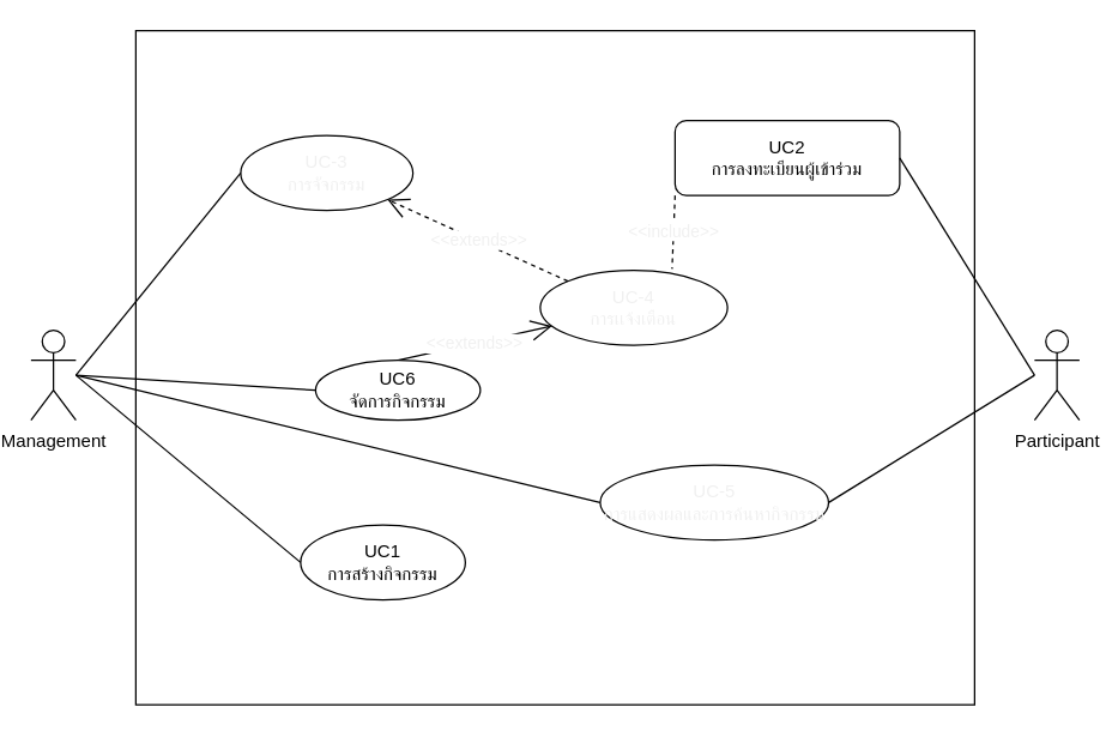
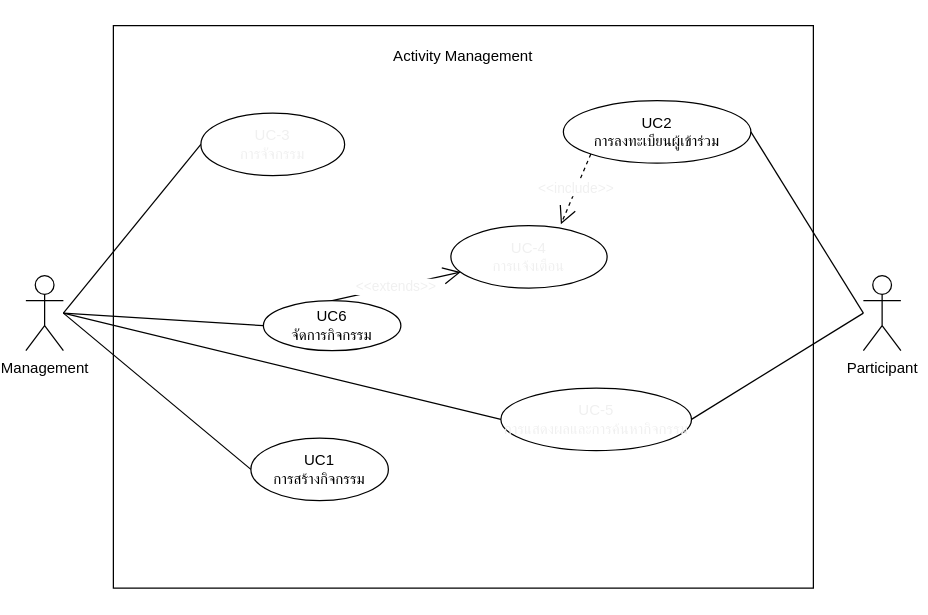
  <mxCell id="0" />
  <mxCell id="1" parent="0" />
  <mxCell id="2" value="" style="rounded=0;whiteSpace=wrap;html=1;" parent="1" vertex="1"><mxGeometry x="90" y="20" width="560" height="450" as="geometry" /></mxCell>
  <mxCell id="3" value="Participant" style="shape=umlActor;verticalLabelPosition=bottom;verticalAlign=top;html=1;outlineConnect=0;" parent="1" vertex="1"><mxGeometry x="690" y="220" width="30" height="60" as="geometry" /></mxCell>
  <mxCell id="4" style="edgeStyle=none;html=1;entryX=0;entryY=0.5;entryDx=0;entryDy=0;fontColor=#F0F0F0;endArrow=none;endFill=0;" parent="1" target="19" edge="1"><mxGeometry relative="1" as="geometry"><mxPoint x="50" y="250" as="sourcePoint" /></mxGeometry></mxCell>
  <mxCell id="5" value="Management" style="shape=umlActor;verticalLabelPosition=bottom;verticalAlign=top;html=1;outlineConnect=0;" parent="1" vertex="1"><mxGeometry x="20" y="220" width="30" height="60" as="geometry" /></mxCell>
  <mxCell id="6" value="UC1&lt;br&gt;การสร้างกิจกรรม" style="ellipse;whiteSpace=wrap;html=1;" parent="1" vertex="1"><mxGeometry x="200" y="350" width="110" height="50" as="geometry" /></mxCell>
- <mxCell id="8" value="UC2&lt;br&gt;การลงทะเบียนผู้เข้าร่วม" style="whiteSpace=wrap;html=1;rounded=1;" parent="1" vertex="1"><mxGeometry x="450" y="80" width="150" height="50" as="geometry" /></mxCell>
+ <mxCell id="7" value="Activity Management" style="text;html=1;strokeColor=none;fillColor=none;align=center;verticalAlign=middle;whiteSpace=wrap;rounded=0;" parent="1" vertex="1"><mxGeometry x="300" y="30" width="140" height="30" as="geometry" /></mxCell>
+ <mxCell id="8" value="UC2&lt;br&gt;การลงทะเบียนผู้เข้าร่วม" style="ellipse;whiteSpace=wrap;html=1;" parent="1" vertex="1"><mxGeometry x="450" y="80" width="150" height="50" as="geometry" /></mxCell>
  <mxCell id="9" value="UC-3&lt;br&gt;การจัจกรรม" style="ellipse;whiteSpace=wrap;html=1;fontColor=#F0F0F0;" parent="1" vertex="1"><mxGeometry x="160" y="90" width="115" height="50" as="geometry" /></mxCell>
  <mxCell id="10" value="UC-4&lt;br&gt;การเเจ้งเตือน" style="ellipse;whiteSpace=wrap;html=1;fontColor=#F0F0F0;" parent="1" vertex="1"><mxGeometry x="360" y="180" width="125" height="50" as="geometry" /></mxCell>
  <mxCell id="11" value="UC-5&lt;br&gt;การแสดงผลและการค้นหากิจกรรม" style="ellipse;whiteSpace=wrap;html=1;fontColor=#F0F0F0;" parent="1" vertex="1"><mxGeometry x="400" y="310" width="152.5" height="50" as="geometry" /></mxCell>
  <mxCell id="12" value="" style="endArrow=none;html=1;fontColor=#F0F0F0;entryX=0;entryY=0.5;entryDx=0;entryDy=0;" parent="1" target="6" edge="1"><mxGeometry width="50" height="50" relative="1" as="geometry"><mxPoint x="50" y="250" as="sourcePoint" /><mxPoint x="380" y="120" as="targetPoint" /></mxGeometry></mxCell>
  <mxCell id="13" value="" style="endArrow=none;html=1;fontColor=#F0F0F0;entryX=0;entryY=0.5;entryDx=0;entryDy=0;" parent="1" target="9" edge="1"><mxGeometry width="50" height="50" relative="1" as="geometry"><mxPoint x="50" y="250" as="sourcePoint" /><mxPoint x="190" y="115" as="targetPoint" /></mxGeometry></mxCell>
  <mxCell id="14" value="" style="endArrow=none;html=1;fontColor=#F0F0F0;exitX=1;exitY=0.5;exitDx=0;exitDy=0;" parent="1" source="8" edge="1"><mxGeometry width="50" height="50" relative="1" as="geometry"><mxPoint x="70" y="260" as="sourcePoint" /><mxPoint x="690" y="250" as="targetPoint" /></mxGeometry></mxCell>
- <mxCell id="15" value="&amp;lt;&amp;lt;include&amp;gt;&amp;gt;" style="endArrow=none;endSize=12;dashed=1;html=1;fontColor=#F0F0F0;entryX=0.704;entryY=-0.02;entryDx=0;entryDy=0;entryPerimeter=0;exitX=0;exitY=1;exitDx=0;exitDy=0;" parent="1" source="8" target="10" edge="1"><mxGeometry x="-0.004" width="160" relative="1" as="geometry"><mxPoint x="150" y="270" as="sourcePoint" /><mxPoint x="310" y="270" as="targetPoint" /><mxPoint as="offset" /></mxGeometry></mxCell>
- <mxCell id="16" value="&amp;lt;&amp;lt;extends&amp;gt;&amp;gt;" style="endArrow=open;endSize=12;dashed=1;html=1;fontColor=#F0F0F0;entryX=1;entryY=1;entryDx=0;entryDy=0;exitX=0;exitY=0;exitDx=0;exitDy=0;" parent="1" source="10" target="9" edge="1"><mxGeometry x="-0.011" width="160" relative="1" as="geometry"><mxPoint x="506.967" y="132.678" as="sourcePoint" /><mxPoint x="448" y="169" as="targetPoint" /><mxPoint as="offset" /></mxGeometry></mxCell>
+ <mxCell id="15" value="&amp;lt;&amp;lt;include&amp;gt;&amp;gt;" style="endArrow=open;endSize=12;dashed=1;html=1;fontColor=#F0F0F0;entryX=0.704;entryY=-0.02;entryDx=0;entryDy=0;entryPerimeter=0;exitX=0;exitY=1;exitDx=0;exitDy=0;" parent="1" source="8" target="10" edge="1"><mxGeometry x="-0.004" width="160" relative="1" as="geometry"><mxPoint x="150" y="270" as="sourcePoint" /><mxPoint x="310" y="270" as="targetPoint" /><mxPoint as="offset" /></mxGeometry></mxCell>
  <mxCell id="17" value="" style="endArrow=none;html=1;fontColor=#F0F0F0;exitX=1;exitY=0.5;exitDx=0;exitDy=0;" parent="1" source="11" edge="1"><mxGeometry width="50" height="50" relative="1" as="geometry"><mxPoint x="310" y="280" as="sourcePoint" /><mxPoint x="690" y="250" as="targetPoint" /></mxGeometry></mxCell>
  <mxCell id="18" value="&amp;lt;&amp;lt;extends&amp;gt;&amp;gt;" style="endArrow=open;endSize=12;dashed=0;html=1;fontColor=#F0F0F0;exitX=0.5;exitY=0;exitDx=0;exitDy=0;" parent="1" source="19" target="10" edge="1"><mxGeometry x="-0.011" width="160" relative="1" as="geometry"><mxPoint x="361.306" y="222.678" as="sourcePoint" /><mxPoint x="288.208" y="257.344" as="targetPoint" /><mxPoint as="offset" /></mxGeometry></mxCell>
  <mxCell id="19" value="UC6&lt;br&gt;จัดการกิจกรรม" style="ellipse;whiteSpace=wrap;html=1;" parent="1" vertex="1"><mxGeometry x="210" y="240" width="110" height="40" as="geometry" /></mxCell>
  <mxCell id="20" value="" style="endArrow=none;html=1;fontColor=#F0F0F0;entryX=0;entryY=0.5;entryDx=0;entryDy=0;" parent="1" target="11" edge="1"><mxGeometry width="50" height="50" relative="1" as="geometry"><mxPoint x="50" y="250" as="sourcePoint" /><mxPoint x="280" y="230" as="targetPoint" /></mxGeometry></mxCell>
